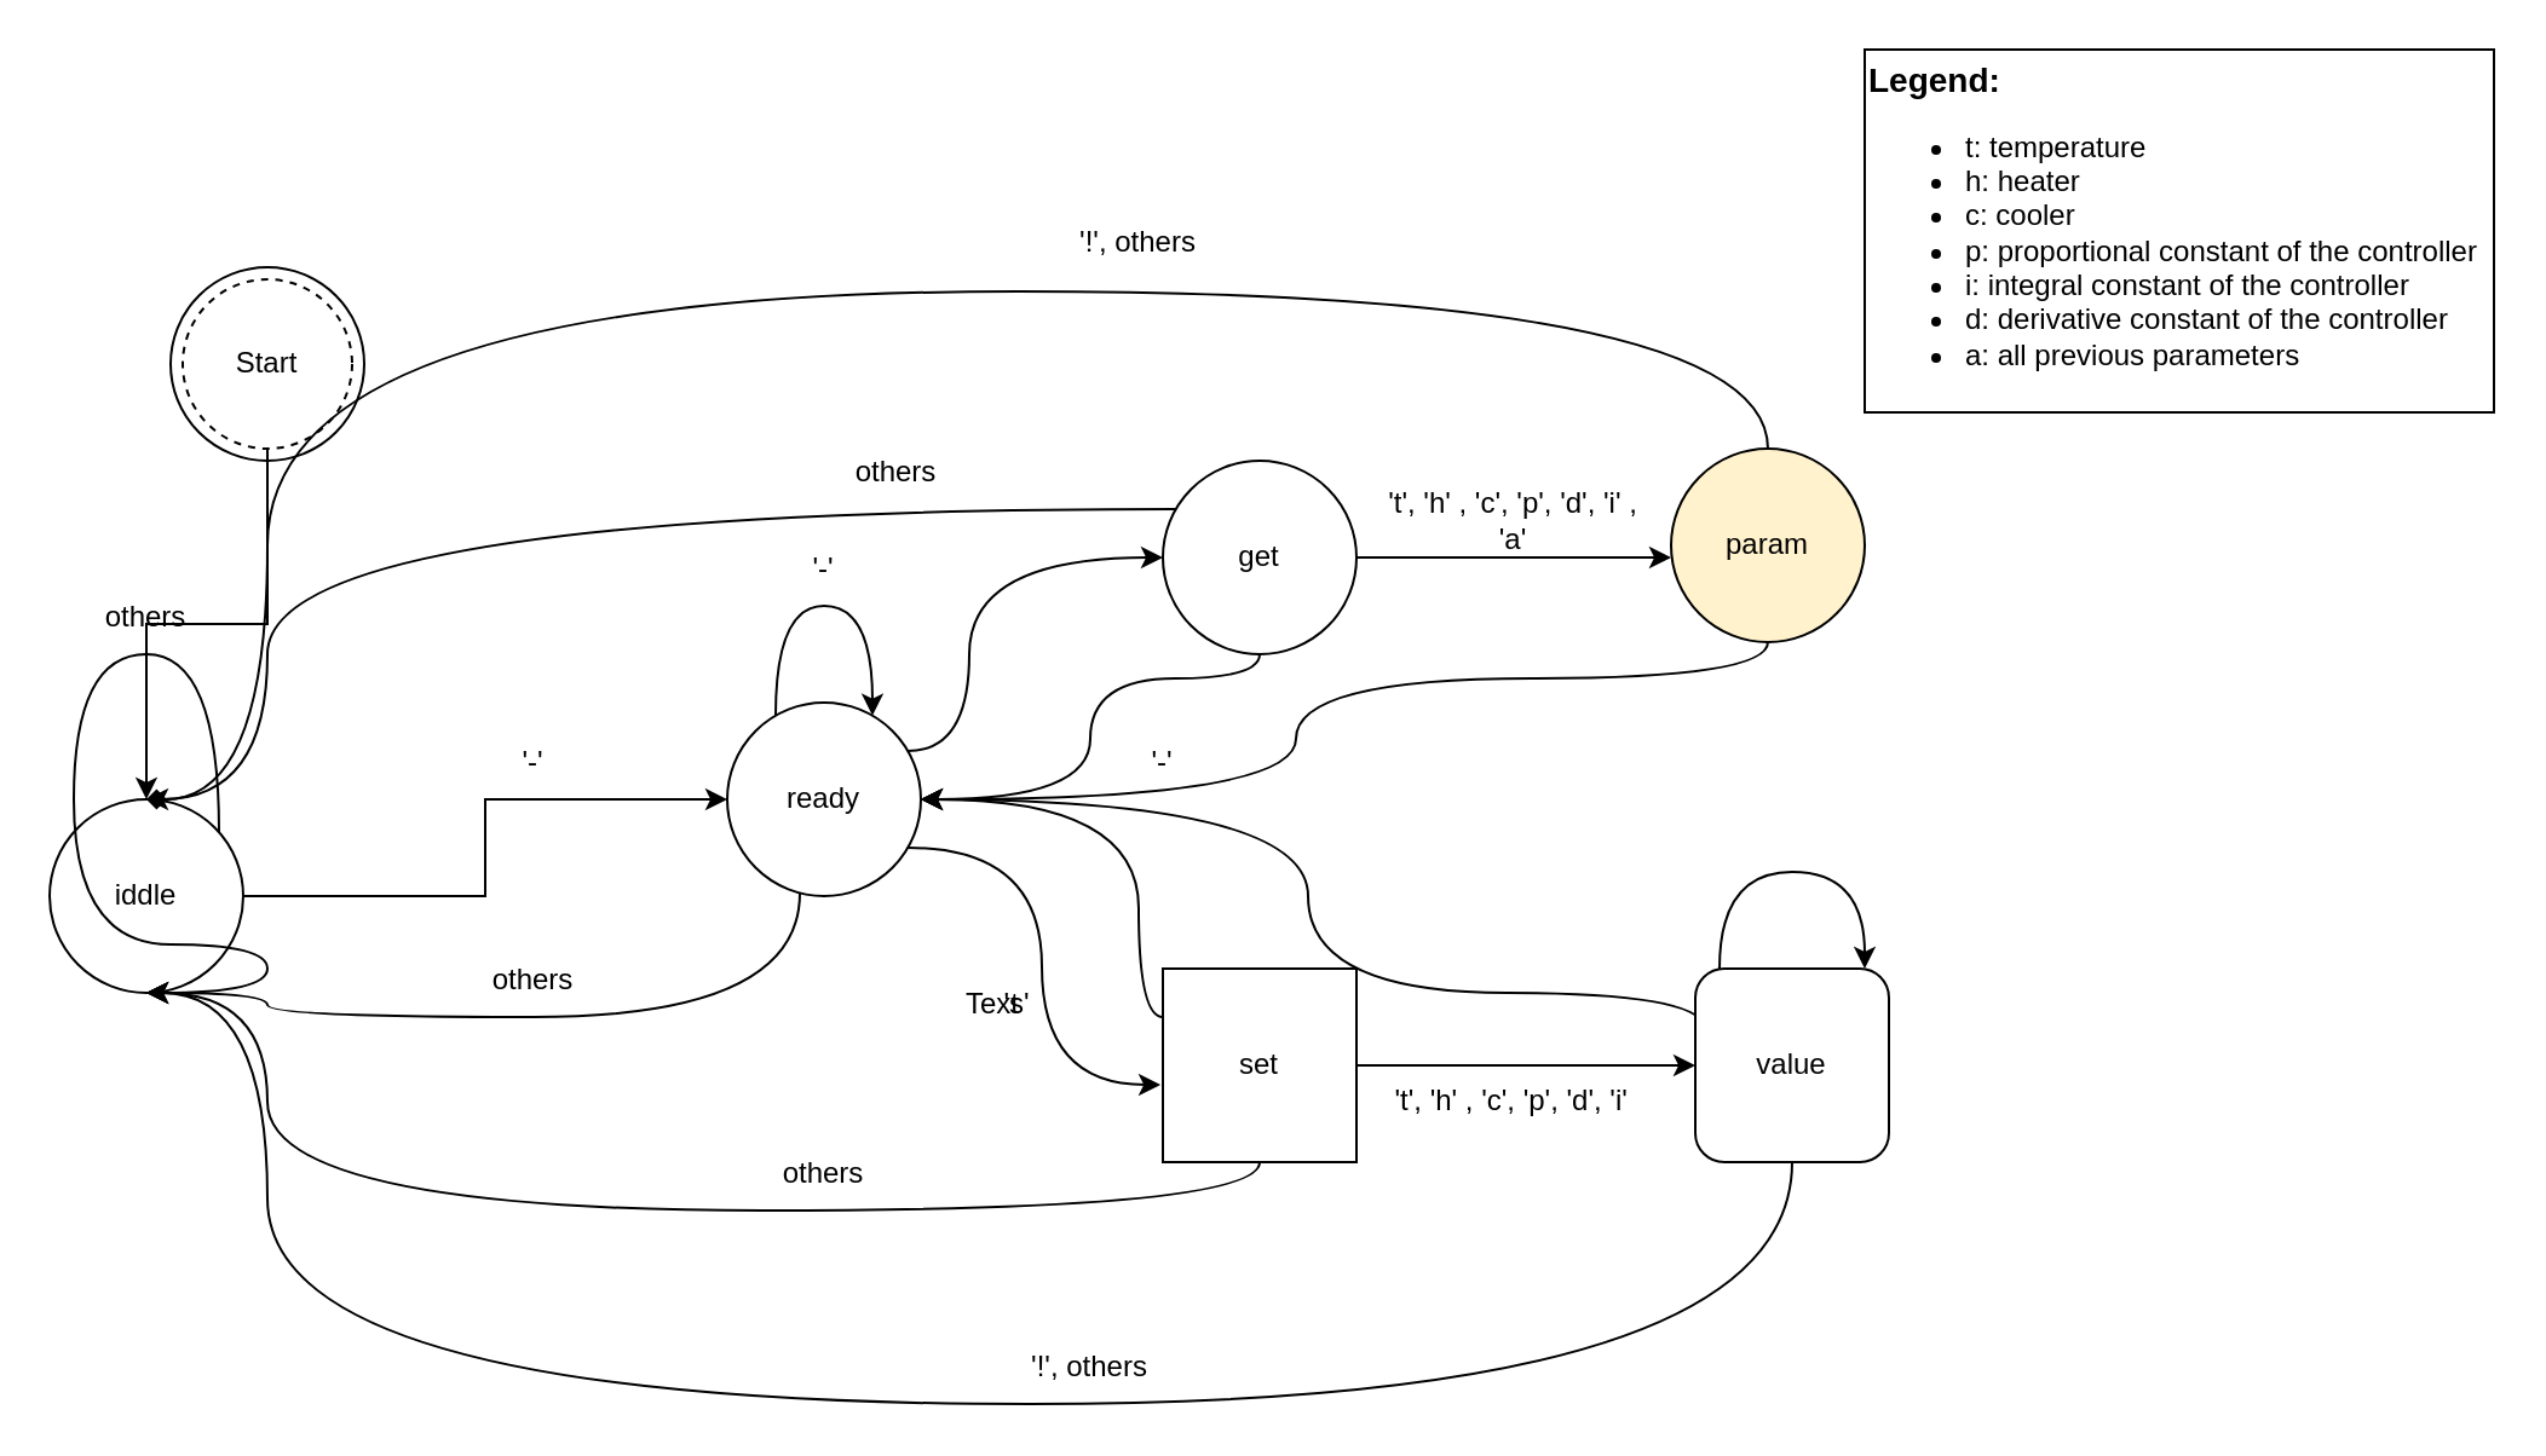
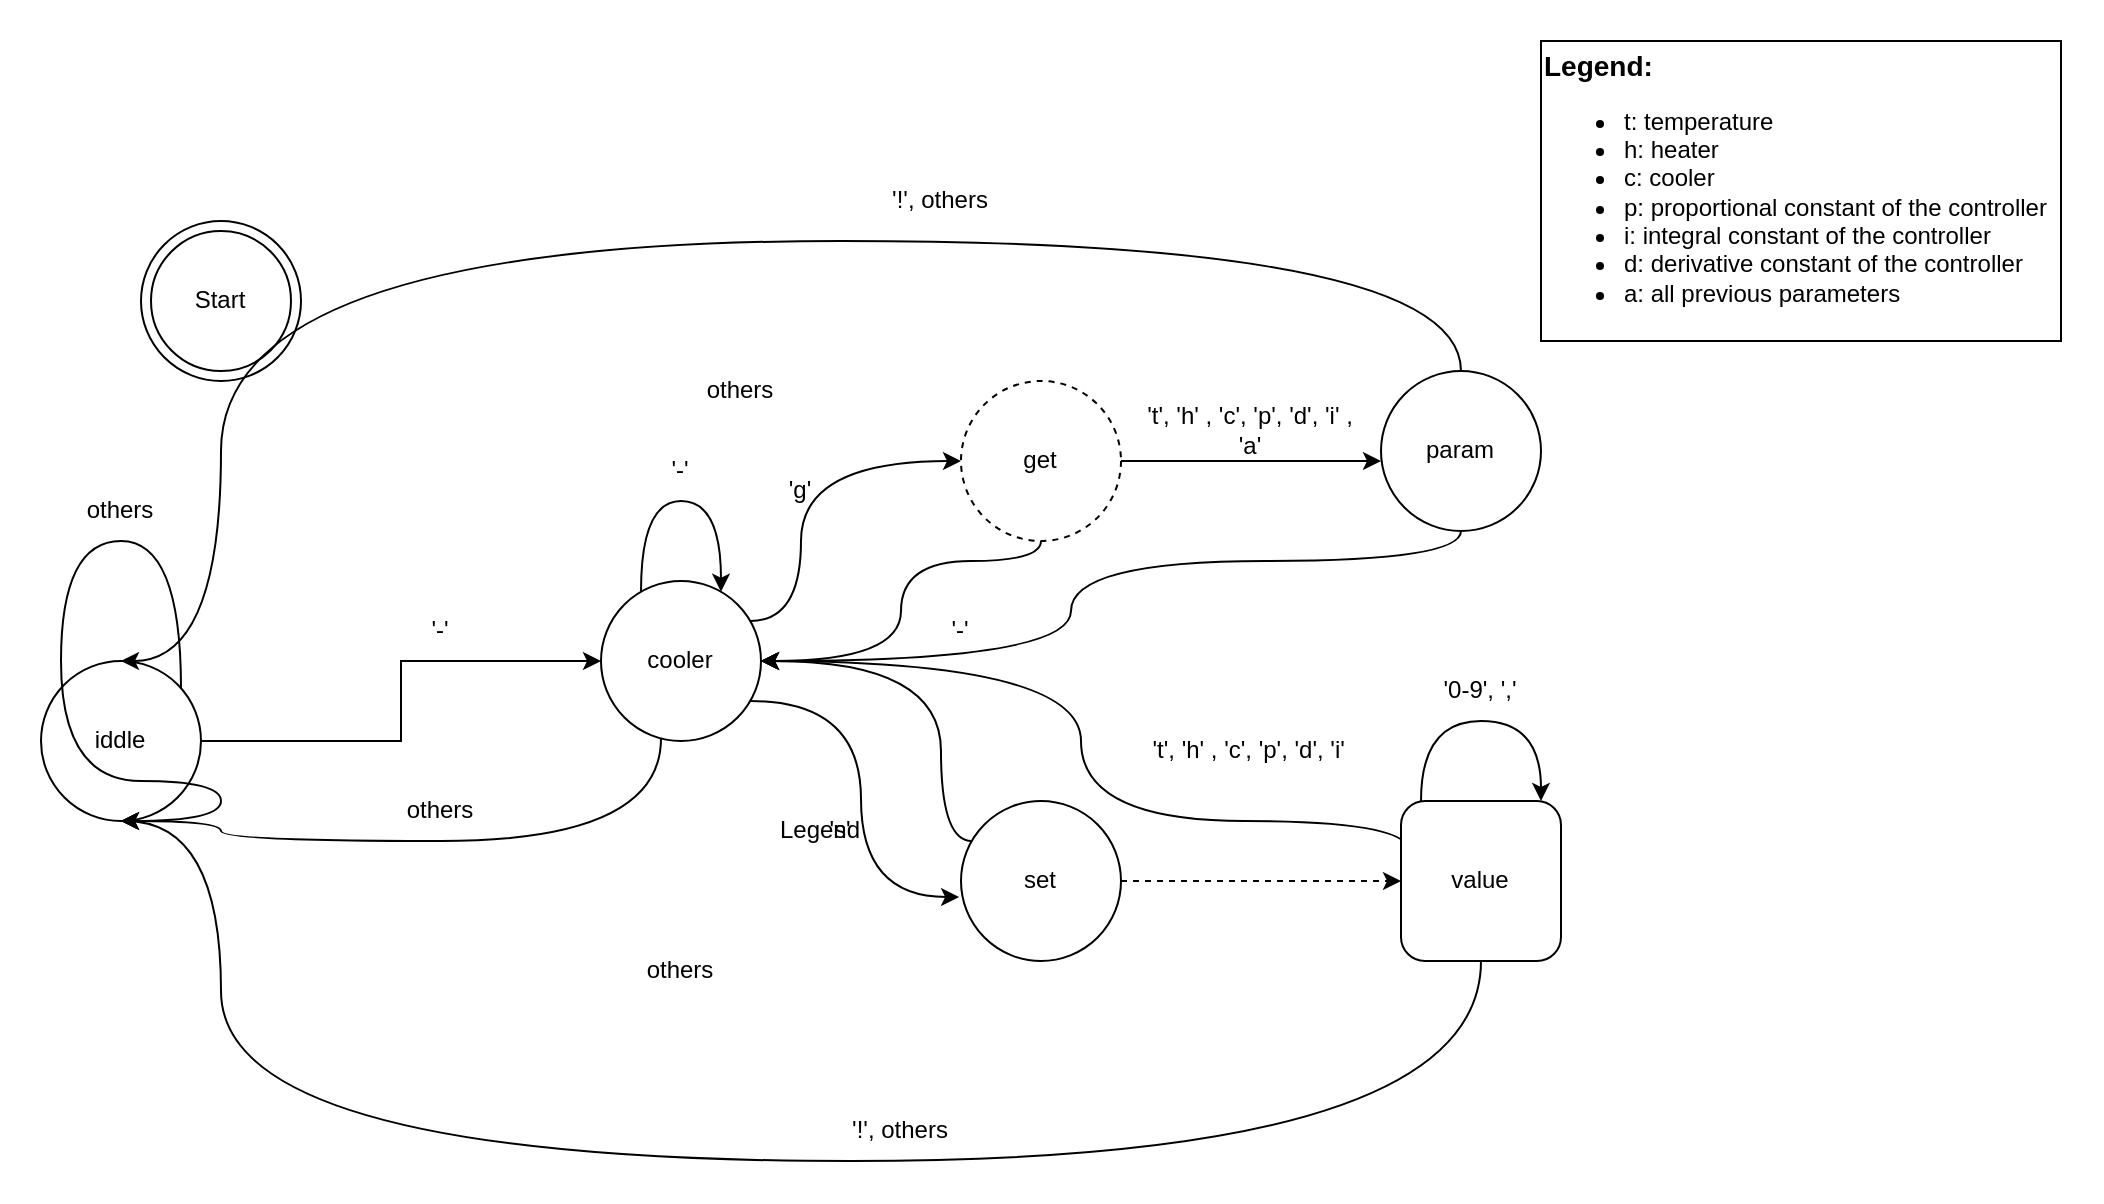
  <mxCell id="0" />
  <mxCell id="1" parent="0" />
  <mxCell id="2" value="" style="ellipse;whiteSpace=wrap;html=1;aspect=fixed;" parent="1" vertex="1"><mxGeometry x="70" y="110" width="80" height="80" as="geometry" /></mxCell>
- <mxCell id="3" value="" style="edgeStyle=orthogonalEdgeStyle;rounded=0;orthogonalLoop=1;jettySize=auto;html=1;" parent="1" source="4" target="6" edge="1"><mxGeometry relative="1" as="geometry" /></mxCell>
- <mxCell id="4" value="Start" style="ellipse;whiteSpace=wrap;html=1;aspect=fixed;dashed=1;" parent="1" vertex="1"><mxGeometry x="75" y="115" width="70" height="70" as="geometry" /></mxCell>
+ <mxCell id="4" value="Start" style="ellipse;whiteSpace=wrap;html=1;aspect=fixed;" parent="1" vertex="1"><mxGeometry x="75" y="115" width="70" height="70" as="geometry" /></mxCell>
  <mxCell id="5" style="edgeStyle=orthogonalEdgeStyle;rounded=0;orthogonalLoop=1;jettySize=auto;html=1;entryX=0;entryY=0.5;entryDx=0;entryDy=0;" parent="1" source="6" target="10" edge="1"><mxGeometry relative="1" as="geometry" /></mxCell>
  <mxCell id="6" value="iddle" style="ellipse;whiteSpace=wrap;html=1;aspect=fixed;" parent="1" vertex="1"><mxGeometry x="20" y="330" width="80" height="80" as="geometry" /></mxCell>
  <mxCell id="7" style="edgeStyle=orthogonalEdgeStyle;rounded=0;orthogonalLoop=1;jettySize=auto;html=1;entryX=0;entryY=0.5;entryDx=0;entryDy=0;curved=1;" parent="1" source="10" target="14" edge="1"><mxGeometry relative="1" as="geometry"><Array as="points"><mxPoint x="400" y="310" /><mxPoint x="400" y="230" /></Array></mxGeometry></mxCell>
  <mxCell id="8" style="edgeStyle=orthogonalEdgeStyle;rounded=0;orthogonalLoop=1;jettySize=auto;html=1;entryX=-0.012;entryY=0.6;entryDx=0;entryDy=0;entryPerimeter=0;curved=1;" parent="1" source="10" target="18" edge="1"><mxGeometry relative="1" as="geometry"><Array as="points"><mxPoint x="430" y="350" /><mxPoint x="430" y="448" /></Array></mxGeometry></mxCell>
  <mxCell id="9" style="edgeStyle=orthogonalEdgeStyle;rounded=0;orthogonalLoop=1;jettySize=auto;html=1;entryX=0.5;entryY=1;entryDx=0;entryDy=0;curved=1;" parent="1" source="10" target="6" edge="1"><mxGeometry relative="1" as="geometry"><Array as="points"><mxPoint x="330" y="420" /><mxPoint x="110" y="420" /></Array></mxGeometry></mxCell>
- <mxCell id="10" value="ready" style="ellipse;whiteSpace=wrap;html=1;aspect=fixed;" parent="1" vertex="1"><mxGeometry x="300" y="290" width="80" height="80" as="geometry" /></mxCell>
+ <mxCell id="10" value="cooler" style="ellipse;whiteSpace=wrap;html=1;aspect=fixed;" parent="1" vertex="1"><mxGeometry x="300" y="290" width="80" height="80" as="geometry" /></mxCell>
  <mxCell id="11" style="edgeStyle=orthogonalEdgeStyle;rounded=0;orthogonalLoop=1;jettySize=auto;html=1;" parent="1" source="14" edge="1"><mxGeometry relative="1" as="geometry"><mxPoint x="690" y="230" as="targetPoint" /></mxGeometry></mxCell>
  <mxCell id="12" style="edgeStyle=orthogonalEdgeStyle;rounded=0;orthogonalLoop=1;jettySize=auto;html=1;entryX=1;entryY=0.5;entryDx=0;entryDy=0;curved=1;" parent="1" source="14" target="10" edge="1"><mxGeometry relative="1" as="geometry"><Array as="points"><mxPoint x="520" y="280" /><mxPoint x="450" y="280" /><mxPoint x="450" y="330" /></Array></mxGeometry></mxCell>
- <mxCell id="13" style="edgeStyle=orthogonalEdgeStyle;rounded=0;orthogonalLoop=1;jettySize=auto;html=1;entryX=0.5;entryY=0;entryDx=0;entryDy=0;curved=1;" parent="1" source="14" target="6" edge="1"><mxGeometry relative="1" as="geometry"><Array as="points"><mxPoint x="110" y="210" /></Array></mxGeometry></mxCell>
- <mxCell id="14" value="get" style="ellipse;whiteSpace=wrap;html=1;aspect=fixed;" parent="1" vertex="1"><mxGeometry x="480" y="190" width="80" height="80" as="geometry" /></mxCell>
- <mxCell id="15" style="edgeStyle=orthogonalEdgeStyle;rounded=0;orthogonalLoop=1;jettySize=auto;html=1;entryX=0;entryY=0.5;entryDx=0;entryDy=0;" parent="1" source="18" target="24" edge="1"><mxGeometry relative="1" as="geometry" /></mxCell>
+ <mxCell id="14" value="get" style="ellipse;whiteSpace=wrap;html=1;aspect=fixed;dashed=1;" parent="1" vertex="1"><mxGeometry x="480" y="190" width="80" height="80" as="geometry" /></mxCell>
+ <mxCell id="15" style="edgeStyle=orthogonalEdgeStyle;rounded=0;orthogonalLoop=1;jettySize=auto;html=1;entryX=0;entryY=0.5;entryDx=0;entryDy=0;dashed=1;" parent="1" source="18" target="24" edge="1"><mxGeometry relative="1" as="geometry" /></mxCell>
  <mxCell id="16" style="edgeStyle=orthogonalEdgeStyle;rounded=0;orthogonalLoop=1;jettySize=auto;html=1;entryX=1;entryY=0.5;entryDx=0;entryDy=0;curved=1;" parent="1" source="18" target="10" edge="1"><mxGeometry relative="1" as="geometry"><Array as="points"><mxPoint x="470" y="420" /><mxPoint x="470" y="330" /></Array></mxGeometry></mxCell>
- <mxCell id="17" style="edgeStyle=orthogonalEdgeStyle;rounded=0;orthogonalLoop=1;jettySize=auto;html=1;entryX=0.5;entryY=1;entryDx=0;entryDy=0;curved=1;" parent="1" source="18" target="6" edge="1"><mxGeometry relative="1" as="geometry"><Array as="points"><mxPoint x="520" y="500" /><mxPoint x="110" y="500" /></Array></mxGeometry></mxCell>
- <mxCell id="18" value="set" style="whiteSpace=wrap;html=1;aspect=fixed;rounded=0;" parent="1" vertex="1"><mxGeometry x="480" y="400" width="80" height="80" as="geometry" /></mxCell>
+ <mxCell id="18" value="set" style="ellipse;whiteSpace=wrap;html=1;aspect=fixed;" parent="1" vertex="1"><mxGeometry x="480" y="400" width="80" height="80" as="geometry" /></mxCell>
  <mxCell id="19" style="edgeStyle=orthogonalEdgeStyle;rounded=0;orthogonalLoop=1;jettySize=auto;html=1;entryX=1;entryY=0.5;entryDx=0;entryDy=0;curved=1;" parent="1" source="21" target="10" edge="1"><mxGeometry relative="1" as="geometry"><Array as="points"><mxPoint x="730" y="280" /><mxPoint x="535" y="280" /><mxPoint x="535" y="330" /></Array></mxGeometry></mxCell>
- <mxCell id="20" style="edgeStyle=orthogonalEdgeStyle;rounded=0;orthogonalLoop=1;jettySize=auto;html=1;entryX=0.5;entryY=0;entryDx=0;entryDy=0;curved=1;endArrow=diamond;" parent="1" source="21" target="6" edge="1"><mxGeometry relative="1" as="geometry"><Array as="points"><mxPoint x="730" y="120" /><mxPoint x="110" y="120" /></Array></mxGeometry></mxCell>
- <mxCell id="21" value="param" style="ellipse;whiteSpace=wrap;html=1;aspect=fixed;fillColor=#fff2cc;" parent="1" vertex="1"><mxGeometry x="690" y="185" width="80" height="80" as="geometry" /></mxCell>
- <mxCell id="22" style="edgeStyle=orthogonalEdgeStyle;rounded=0;orthogonalLoop=1;jettySize=auto;html=1;entryX=0.5;entryY=1;entryDx=0;entryDy=0;curved=1;" parent="1" source="24" target="6" edge="1"><mxGeometry relative="1" as="geometry"><Array as="points"><mxPoint x="740" y="580" /><mxPoint x="110" y="580" /></Array></mxGeometry></mxCell>
+ <mxCell id="20" style="edgeStyle=orthogonalEdgeStyle;rounded=0;orthogonalLoop=1;jettySize=auto;html=1;entryX=0.5;entryY=0;entryDx=0;entryDy=0;curved=1;" parent="1" source="21" target="6" edge="1"><mxGeometry relative="1" as="geometry"><Array as="points"><mxPoint x="730" y="120" /><mxPoint x="110" y="120" /></Array></mxGeometry></mxCell>
+ <mxCell id="21" value="param" style="ellipse;whiteSpace=wrap;html=1;aspect=fixed;" parent="1" vertex="1"><mxGeometry x="690" y="185" width="80" height="80" as="geometry" /></mxCell>
+ <mxCell id="22" style="edgeStyle=orthogonalEdgeStyle;rounded=0;orthogonalLoop=1;jettySize=auto;html=1;entryX=0.5;entryY=1;entryDx=0;entryDy=0;curved=1;endArrow=open;" parent="1" source="24" target="6" edge="1"><mxGeometry relative="1" as="geometry"><Array as="points"><mxPoint x="740" y="580" /><mxPoint x="110" y="580" /></Array></mxGeometry></mxCell>
  <mxCell id="23" style="edgeStyle=orthogonalEdgeStyle;rounded=0;orthogonalLoop=1;jettySize=auto;html=1;entryX=1;entryY=0.5;entryDx=0;entryDy=0;curved=1;exitX=0.05;exitY=0.313;exitDx=0;exitDy=0;exitPerimeter=0;endArrow=open;" parent="1" source="24" target="10" edge="1"><mxGeometry relative="1" as="geometry"><Array as="points"><mxPoint x="704" y="410" /><mxPoint x="540" y="410" /><mxPoint x="540" y="330" /></Array></mxGeometry></mxCell>
  <mxCell id="24" value="value" style="whiteSpace=wrap;html=1;aspect=fixed;rounded=1;" parent="1" vertex="1"><mxGeometry x="700" y="400" width="80" height="80" as="geometry" /></mxCell>
  <mxCell id="25" style="edgeStyle=orthogonalEdgeStyle;rounded=0;orthogonalLoop=1;jettySize=auto;html=1;entryX=0.5;entryY=1;entryDx=0;entryDy=0;curved=1;" parent="1" source="6" target="6" edge="1"><mxGeometry relative="1" as="geometry"><Array as="points"><mxPoint x="90" y="270" /><mxPoint x="30" y="270" /><mxPoint x="30" y="390" /><mxPoint x="110" y="390" /></Array></mxGeometry></mxCell>
  <mxCell id="26" style="edgeStyle=orthogonalEdgeStyle;rounded=0;orthogonalLoop=1;jettySize=auto;html=1;curved=1;" parent="1" source="10" target="10" edge="1"><mxGeometry relative="1" as="geometry"><Array as="points"><mxPoint x="320" y="250" /><mxPoint x="360" y="250" /></Array></mxGeometry></mxCell>
  <mxCell id="27" style="edgeStyle=orthogonalEdgeStyle;rounded=0;orthogonalLoop=1;jettySize=auto;html=1;curved=1;" parent="1" source="24" target="24" edge="1"><mxGeometry relative="1" as="geometry"><Array as="points"><mxPoint x="710" y="360" /></Array></mxGeometry></mxCell>
  <mxCell id="28" value="others" style="text;html=1;strokeColor=none;fillColor=none;align=center;verticalAlign=middle;whiteSpace=wrap;rounded=0;" parent="1" vertex="1"><mxGeometry x="30" y="240" width="60" height="30" as="geometry" /></mxCell>
  <mxCell id="29" value="'-'" style="text;html=1;strokeColor=none;fillColor=none;align=center;verticalAlign=middle;whiteSpace=wrap;rounded=0;" parent="1" vertex="1"><mxGeometry x="190" y="300" width="60" height="30" as="geometry" /></mxCell>
  <mxCell id="30" value="'-'" style="text;html=1;strokeColor=none;fillColor=none;align=center;verticalAlign=middle;whiteSpace=wrap;rounded=0;" parent="1" vertex="1"><mxGeometry x="310" y="220" width="60" height="30" as="geometry" /></mxCell>
  <mxCell id="31" value="others" style="text;html=1;strokeColor=none;fillColor=none;align=center;verticalAlign=middle;whiteSpace=wrap;rounded=0;" parent="1" vertex="1"><mxGeometry x="190" y="390" width="60" height="30" as="geometry" /></mxCell>
  <mxCell id="32" value="others" style="text;html=1;strokeColor=none;fillColor=none;align=center;verticalAlign=middle;whiteSpace=wrap;rounded=0;" parent="1" vertex="1"><mxGeometry x="310" y="470" width="60" height="30" as="geometry" /></mxCell>
  <mxCell id="33" value="'!', others" style="text;html=1;strokeColor=none;fillColor=none;align=center;verticalAlign=middle;whiteSpace=wrap;rounded=0;" parent="1" vertex="1"><mxGeometry x="420" y="550" width="60" height="30" as="geometry" /></mxCell>
  <mxCell id="34" value="'!', others" style="text;html=1;strokeColor=none;fillColor=none;align=center;verticalAlign=middle;whiteSpace=wrap;rounded=0;" parent="1" vertex="1"><mxGeometry x="440" y="85" width="60" height="30" as="geometry" /></mxCell>
  <mxCell id="35" value="others" style="text;html=1;strokeColor=none;fillColor=none;align=center;verticalAlign=middle;whiteSpace=wrap;rounded=0;" parent="1" vertex="1"><mxGeometry x="340" y="180" width="60" height="30" as="geometry" /></mxCell>
  <mxCell id="36" value="'-'" style="text;html=1;strokeColor=none;fillColor=none;align=center;verticalAlign=middle;whiteSpace=wrap;rounded=0;" parent="1" vertex="1"><mxGeometry x="450" y="300" width="60" height="30" as="geometry" /></mxCell>
+ <mxCell id="37" value="'g'" style="text;html=1;strokeColor=none;fillColor=none;align=center;verticalAlign=middle;whiteSpace=wrap;rounded=0;" parent="1" vertex="1"><mxGeometry x="370" y="230" width="60" height="30" as="geometry" /></mxCell>
  <mxCell id="38" value="'s'" style="text;html=1;strokeColor=none;fillColor=none;align=center;verticalAlign=middle;whiteSpace=wrap;rounded=0;" parent="1" vertex="1"><mxGeometry x="390" y="400" width="60" height="30" as="geometry" /></mxCell>
  <mxCell id="39" value="'t', 'h' , 'c', 'p', 'd', 'i' , 'a'" style="text;html=1;strokeColor=none;fillColor=none;align=center;verticalAlign=middle;whiteSpace=wrap;rounded=0;" parent="1" vertex="1"><mxGeometry x="570" y="200" width="110" height="30" as="geometry" /></mxCell>
- <mxCell id="40" value="'t', 'h' , 'c', 'p', 'd', 'i'&amp;nbsp;" style="text;html=1;strokeColor=none;fillColor=none;align=center;verticalAlign=middle;whiteSpace=wrap;rounded=0;" parent="1" vertex="1"><mxGeometry x="571" y="440" width="110" height="30" as="geometry" /></mxCell>
+ <mxCell id="40" value="'t', 'h' , 'c', 'p', 'd', 'i'&amp;nbsp;" style="text;html=1;strokeColor=none;fillColor=none;align=center;verticalAlign=middle;whiteSpace=wrap;rounded=0;" parent="1" vertex="1"><mxGeometry x="571" y="360" width="110" height="30" as="geometry" /></mxCell>
+ <mxCell id="41" value="'0-9', ','" style="text;html=1;strokeColor=none;fillColor=none;align=center;verticalAlign=middle;whiteSpace=wrap;rounded=0;" parent="1" vertex="1"><mxGeometry x="710" y="330" width="60" height="30" as="geometry" /></mxCell>
  <mxCell id="42" value="&lt;font style=&quot;font-size: 14px;&quot;&gt;&lt;b&gt;Legend:&lt;/b&gt;&lt;/font&gt;&lt;br&gt;&lt;ul&gt;&lt;li&gt;t: temperature&lt;/li&gt;&lt;li&gt;h: heater&lt;/li&gt;&lt;li&gt;c: cooler&lt;/li&gt;&lt;li&gt;p: proportional constant of the controller&lt;/li&gt;&lt;li&gt;i: integral constant of the controller&lt;/li&gt;&lt;li&gt;d: derivative constant of the controller&lt;/li&gt;&lt;li&gt;a: all previous parameters&lt;/li&gt;&lt;/ul&gt;" style="rounded=0;whiteSpace=wrap;html=1;align=left;" vertex="1" parent="1"><mxGeometry x="770" y="20" width="260" height="150" as="geometry" /></mxCell>
- <mxCell id="43" value="Text" style="text;html=1;strokeColor=none;fillColor=none;align=center;verticalAlign=middle;whiteSpace=wrap;rounded=0;" vertex="1" parent="1"><mxGeometry x="380" y="400" width="60" height="30" as="geometry" /></mxCell>
+ <mxCell id="43" value="Legend" style="text;html=1;strokeColor=none;fillColor=none;align=center;verticalAlign=middle;whiteSpace=wrap;rounded=0;" vertex="1" parent="1"><mxGeometry x="380" y="400" width="60" height="30" as="geometry" /></mxCell>
